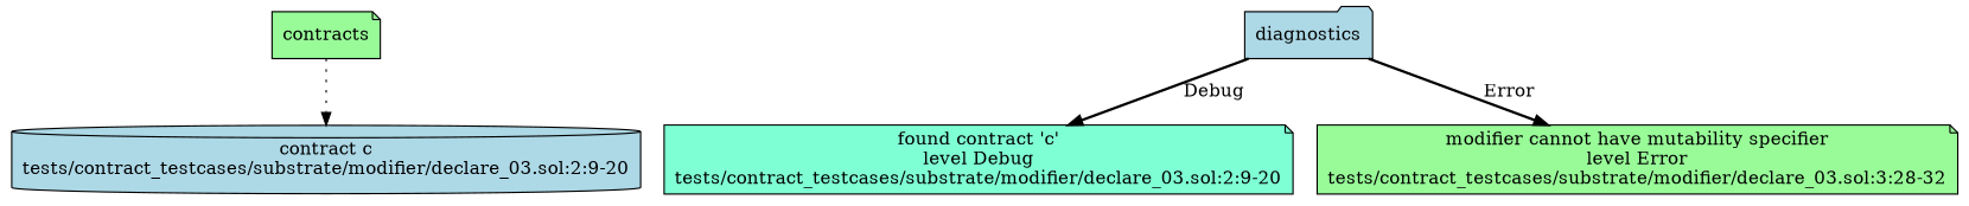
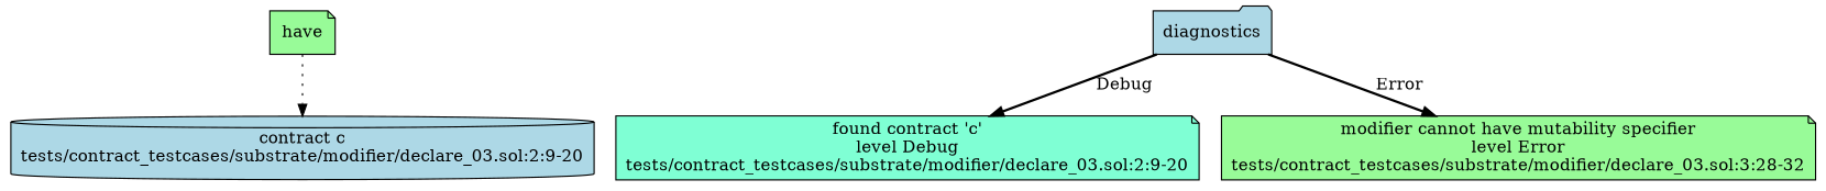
  strict digraph {
    node [style=filled fillcolor=lightblue shape=note]
    edge [style=bold]
    n1 [label="contract c\ntests/contract_testcases/substrate/modifier/declare_03.sol:2:9-20" shape=cylinder]
    n2 [label="found contract 'c'\nlevel Debug\ntests/contract_testcases/substrate/modifier/declare_03.sol:2:9-20" fillcolor=aquamarine]
    n3 [label="modifier cannot have mutability specifier\nlevel Error\ntests/contract_testcases/substrate/modifier/declare_03.sol:3:28-32" fillcolor=palegreen]
-   contracts [fillcolor=palegreen]
+   contracts [fillcolor=palegreen label=have]
    diagnostics [shape=folder]
    contracts -> n1 [style=dotted]
    diagnostics -> n2 [label=Debug]
    diagnostics -> n3 [label=Error]
  }
